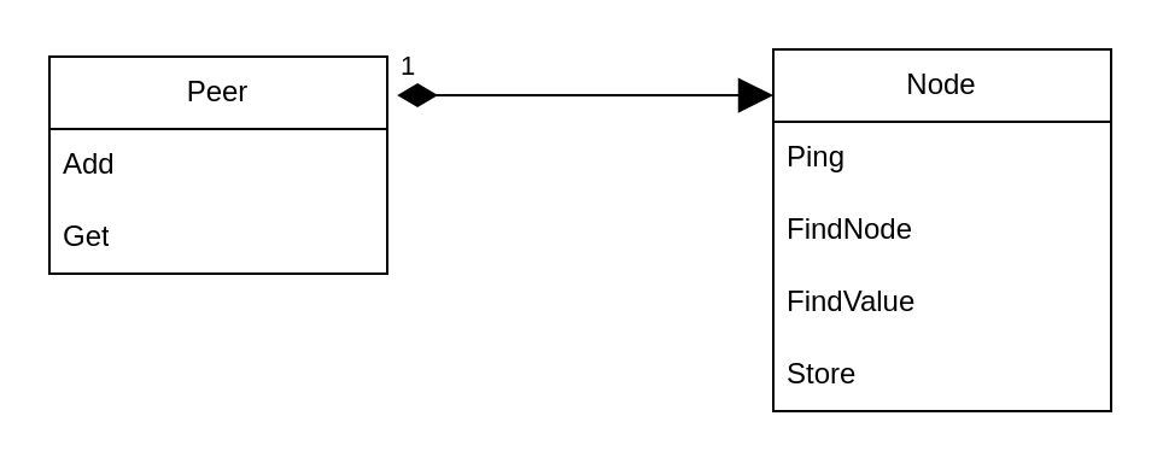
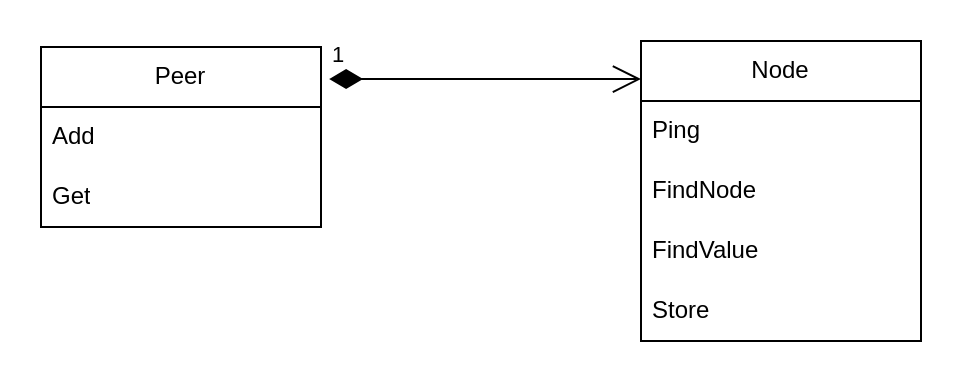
  <mxCell id="0" />
  <mxCell id="1" parent="0" />
  <mxCell id="2" value="Node" style="swimlane;fontStyle=0;childLayout=stackLayout;horizontal=1;startSize=30;horizontalStack=0;resizeParent=1;resizeParentMax=0;resizeLast=0;collapsible=1;marginBottom=0;whiteSpace=wrap;html=1;" vertex="1" parent="1"><mxGeometry x="320" y="20" width="140" height="150" as="geometry" /></mxCell>
  <mxCell id="3" value="Ping" style="text;strokeColor=none;fillColor=none;align=left;verticalAlign=middle;spacingLeft=4;spacingRight=4;overflow=hidden;points=[[0,0.5],[1,0.5]];portConstraint=eastwest;rotatable=0;whiteSpace=wrap;html=1;" vertex="1" parent="2"><mxGeometry y="30" width="140" height="30" as="geometry" /></mxCell>
  <mxCell id="4" value="FindNode" style="text;strokeColor=none;fillColor=none;align=left;verticalAlign=middle;spacingLeft=4;spacingRight=4;overflow=hidden;points=[[0,0.5],[1,0.5]];portConstraint=eastwest;rotatable=0;whiteSpace=wrap;html=1;" vertex="1" parent="2"><mxGeometry y="60" width="140" height="30" as="geometry" /></mxCell>
  <mxCell id="5" value="FindValue" style="text;strokeColor=none;fillColor=none;align=left;verticalAlign=middle;spacingLeft=4;spacingRight=4;overflow=hidden;points=[[0,0.5],[1,0.5]];portConstraint=eastwest;rotatable=0;whiteSpace=wrap;html=1;" vertex="1" parent="2"><mxGeometry y="90" width="140" height="30" as="geometry" /></mxCell>
  <mxCell id="6" value="Store" style="text;strokeColor=none;fillColor=none;align=left;verticalAlign=middle;spacingLeft=4;spacingRight=4;overflow=hidden;points=[[0,0.5],[1,0.5]];portConstraint=eastwest;rotatable=0;whiteSpace=wrap;html=1;" vertex="1" parent="2"><mxGeometry y="120" width="140" height="30" as="geometry" /></mxCell>
  <mxCell id="7" value="Peer" style="swimlane;fontStyle=0;childLayout=stackLayout;horizontal=1;startSize=30;horizontalStack=0;resizeParent=1;resizeParentMax=0;resizeLast=0;collapsible=1;marginBottom=0;whiteSpace=wrap;html=1;" vertex="1" parent="1"><mxGeometry x="20" y="23" width="140" height="90" as="geometry" /></mxCell>
  <mxCell id="8" value="Add" style="text;strokeColor=none;fillColor=none;align=left;verticalAlign=middle;spacingLeft=4;spacingRight=4;overflow=hidden;points=[[0,0.5],[1,0.5]];portConstraint=eastwest;rotatable=0;whiteSpace=wrap;html=1;" vertex="1" parent="7"><mxGeometry y="30" width="140" height="30" as="geometry" /></mxCell>
  <mxCell id="9" value="Get" style="text;strokeColor=none;fillColor=none;align=left;verticalAlign=middle;spacingLeft=4;spacingRight=4;overflow=hidden;points=[[0,0.5],[1,0.5]];portConstraint=eastwest;rotatable=0;whiteSpace=wrap;html=1;" vertex="1" parent="7"><mxGeometry y="60" width="140" height="30" as="geometry" /></mxCell>
- <mxCell id="10" value="1" style="endArrow=block;html=1;endSize=12;startArrow=diamondThin;startSize=14;startFill=1;edgeStyle=orthogonalEdgeStyle;align=left;verticalAlign=bottom;rounded=0;entryX=0;entryY=0.127;entryDx=0;entryDy=0;entryPerimeter=0;exitX=1.029;exitY=0.178;exitDx=0;exitDy=0;exitPerimeter=0;" edge="1" parent="1" source="7" target="2"><mxGeometry x="-1" y="3" relative="1" as="geometry"><mxPoint x="160" y="43" as="sourcePoint" /><mxPoint x="320" y="43" as="targetPoint" /></mxGeometry></mxCell>
+ <mxCell id="10" value="1" style="endArrow=open;html=1;endSize=12;startArrow=diamondThin;startSize=14;startFill=1;edgeStyle=orthogonalEdgeStyle;align=left;verticalAlign=bottom;rounded=0;entryX=0;entryY=0.127;entryDx=0;entryDy=0;entryPerimeter=0;exitX=1.029;exitY=0.178;exitDx=0;exitDy=0;exitPerimeter=0;" edge="1" parent="1" source="7" target="2"><mxGeometry x="-1" y="3" relative="1" as="geometry"><mxPoint x="160" y="43" as="sourcePoint" /><mxPoint x="320" y="43" as="targetPoint" /></mxGeometry></mxCell>
